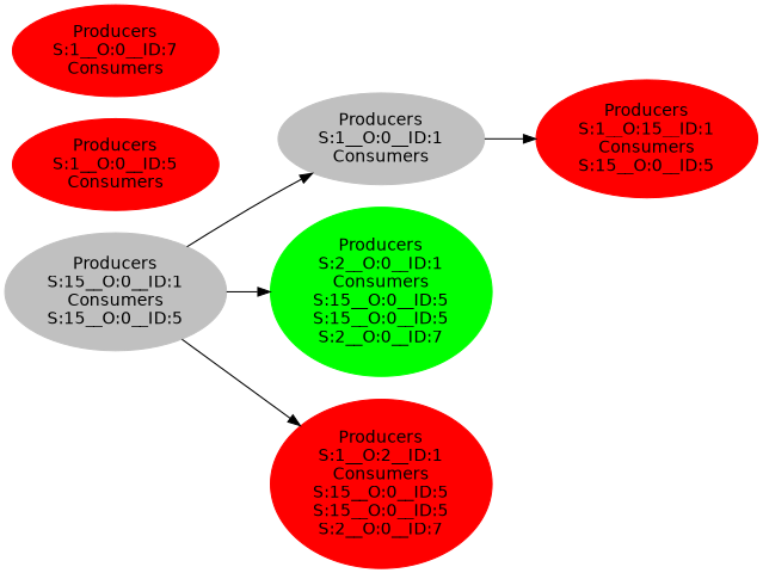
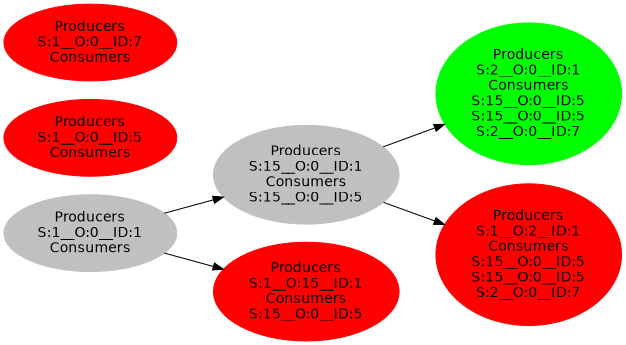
  strict digraph {
    rankdir=LR
    fontname="DejaVu Sans"
    node [color=red style=filled fontname="DejaVu Sans"]
    edge [fontname="DejaVu Sans"]
    n1 [color=grey label="Producers\nS:1__O:0__ID:1\nConsumers\n"]
    n2 [color=grey label="Producers\nS:15__O:0__ID:1\nConsumers\nS:15__O:0__ID:5"]
    n3 [label="Producers\nS:1__O:15__ID:1\nConsumers\nS:15__O:0__ID:5"]
    n4 [color=green label="Producers\nS:2__O:0__ID:1\nConsumers\nS:15__O:0__ID:5\nS:15__O:0__ID:5\nS:2__O:0__ID:7"]
    n5 [label="Producers\nS:1__O:2__ID:1\nConsumers\nS:15__O:0__ID:5\nS:15__O:0__ID:5\nS:2__O:0__ID:7"]
    n6 [label="Producers\nS:1__O:0__ID:5\nConsumers\n"]
    n7 [label="Producers\nS:1__O:0__ID:7\nConsumers\n"]
-   n2 -> n1
+   n1 -> n2
    n1 -> n3
    n2 -> n4
    n2 -> n5
  }
